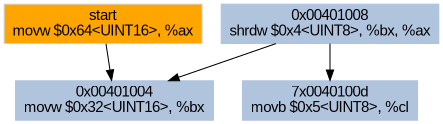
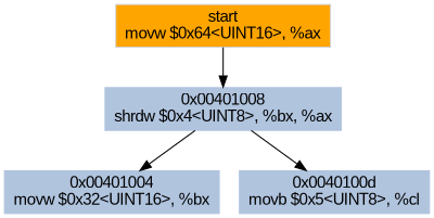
  digraph {
    fontname="Liberation Sans"
    node [color=lightsteelblue fillcolor=lightsteelblue fontname="Liberation Sans" shape=rectangle style=filled]
    edge [color="#000000" fontname="Liberation Sans"]
    n1 [color=lightgrey fillcolor=orange label="start\nmovw $0x64<UINT16>, %ax"]
    n2 [label="0x00401004\nmovw $0x32<UINT16>, %bx"]
    n3 [label="0x00401008\nshrdw $0x4<UINT8>, %bx, %ax"]
-   n4 [label="7x0040100d\nmovb $0x5<UINT8>, %cl"]
-   n1 -> n2
+   n4 [label="0x0040100d\nmovb $0x5<UINT8>, %cl"]
+   n1 -> n3
    n3 -> n2
    n3 -> n4
  }
